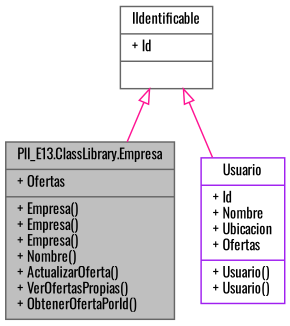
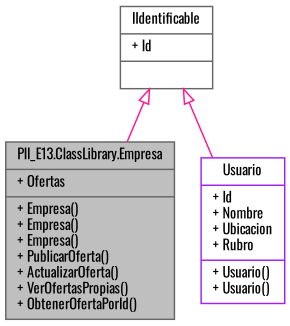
  digraph {
    fontname=Oswald
    node [color=gray40 fillcolor=white fontname=Oswald fontsize=10 shape=record style=filled]
    edge [arrowtail=onormal color=deeppink dir=back fontname=Oswald fontsize=10 labelfontname=Helvetica labelfontsize=10 style=solid]
-   n1 [fillcolor=grey75 fontcolor=black height=0.2 label="{PII_E13.ClassLibrary.Empresa\n|+ Ofertas\l|+ Empresa()\l+ Empresa()\l+ Empresa()\l+ Nombre()\l+ ActualizarOferta()\l+ VerOfertasPropias()\l+ ObtenerOfertaPorId()\l}" width=0.4]
-   n2 [color=purple height=0.2 label="{Usuario\n|+ Id\l+ Nombre\l+ Ubicacion\l+ Ofertas\l|+ Usuario()\l+ Usuario()\l}" width=0.4]
+   n1 [fillcolor=grey75 fontcolor=black height=0.2 label="{PII_E13.ClassLibrary.Empresa\n|+ Ofertas\l|+ Empresa()\l+ Empresa()\l+ Empresa()\l+ PublicarOferta()\l+ ActualizarOferta()\l+ VerOfertasPropias()\l+ ObtenerOfertaPorId()\l}" width=0.4]
+   n2 [color=purple height=0.2 label="{Usuario\n|+ Id\l+ Nombre\l+ Ubicacion\l+ Rubro\l|+ Usuario()\l+ Usuario()\l}" width=0.4]
    n3 [height=0.2 label="{IIdentificable\n|+ Id\l|}" width=0.4]
    n3 -> n1
    n3 -> n2
  }
